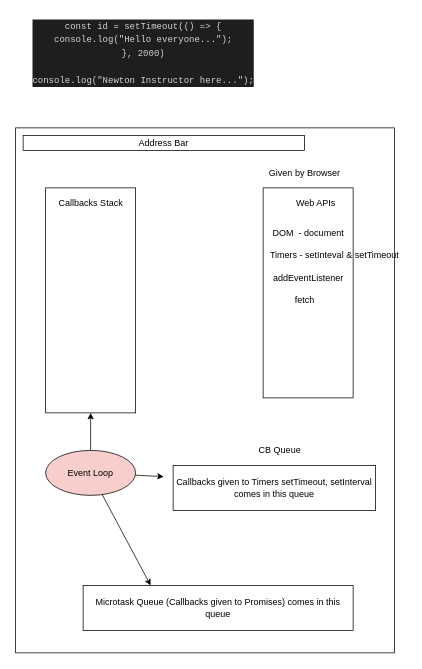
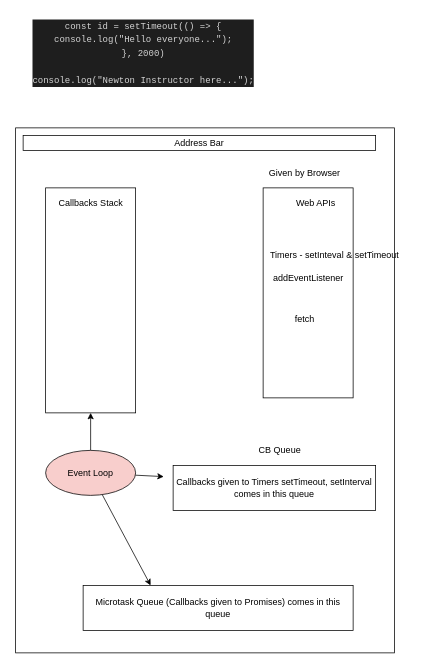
  <mxCell id="0" />
  <mxCell id="1" parent="0" />
  <mxCell id="2" value="&lt;div style=&quot;color: rgb(212 , 212 , 212) ; font-family: &amp;#34;menlo&amp;#34; , &amp;#34;monaco&amp;#34; , &amp;#34;courier new&amp;#34; , monospace&quot;&gt;() =&amp;gt; {&lt;/div&gt;&lt;div style=&quot;color: rgb(212 , 212 , 212) ; font-family: &amp;#34;menlo&amp;#34; , &amp;#34;monaco&amp;#34; , &amp;#34;courier new&amp;#34; , monospace&quot;&gt;console.log(&quot;Hello everyone...&quot;);&lt;/div&gt;&lt;div style=&quot;color: rgb(212 , 212 , 212) ; font-family: &amp;#34;menlo&amp;#34; , &amp;#34;monaco&amp;#34; , &amp;#34;courier new&amp;#34; , monospace&quot;&gt;}&lt;/div&gt;" style="text;html=1;align=center;verticalAlign=middle;resizable=0;points=[];autosize=1;strokeColor=none;fillColor=none;" parent="1" vertex="1"><mxGeometry x="240" y="610" width="250" height="50" as="geometry" /></mxCell>
  <mxCell id="3" value="" style="whiteSpace=wrap;html=1;" parent="1" vertex="1"><mxGeometry x="217.5" y="605" width="245" height="60" as="geometry" /></mxCell>
  <mxCell id="4" value="" style="whiteSpace=wrap;html=1;" parent="1" vertex="1"><mxGeometry x="30" y="230" width="470" height="340" as="geometry" /></mxCell>
  <mxCell id="5" value="" style="whiteSpace=wrap;html=1;" parent="1" vertex="1"><mxGeometry x="20" y="170" width="505" height="700" as="geometry" /></mxCell>
  <mxCell id="6" value="" style="whiteSpace=wrap;html=1;" parent="1" vertex="1"><mxGeometry x="60" y="250" width="120" height="300" as="geometry" /></mxCell>
  <mxCell id="7" value="Callbacks Stack" style="text;html=1;align=center;verticalAlign=middle;resizable=0;points=[];autosize=1;strokeColor=none;fillColor=none;" parent="1" vertex="1"><mxGeometry x="70" y="260" width="100" height="20" as="geometry" /></mxCell>
- <mxCell id="8" value="Address Bar" style="whiteSpace=wrap;html=1;" parent="1" vertex="1"><mxGeometry x="30" y="180" width="375" height="20" as="geometry" /></mxCell>
+ <mxCell id="8" value="Address Bar" style="whiteSpace=wrap;html=1;" parent="1" vertex="1"><mxGeometry x="30" y="180" width="470" height="20" as="geometry" /></mxCell>
  <mxCell id="9" value="" style="whiteSpace=wrap;html=1;" parent="1" vertex="1"><mxGeometry x="350" y="250" width="120" height="280" as="geometry" /></mxCell>
  <mxCell id="10" value="Web APIs" style="text;html=1;align=center;verticalAlign=middle;resizable=0;points=[];autosize=1;strokeColor=none;fillColor=none;" parent="1" vertex="1"><mxGeometry x="385" y="260" width="70" height="20" as="geometry" /></mxCell>
- <mxCell id="11" value="DOM&amp;nbsp; - document" style="text;html=1;align=center;verticalAlign=middle;resizable=0;points=[];autosize=1;strokeColor=none;fillColor=none;" parent="1" vertex="1"><mxGeometry x="355" y="300" width="110" height="20" as="geometry" /></mxCell>
  <mxCell id="12" value="Timers - setInteval &amp;amp; setTimeout" style="text;html=1;align=center;verticalAlign=middle;resizable=0;points=[];autosize=1;strokeColor=none;fillColor=none;" parent="1" vertex="1"><mxGeometry x="350" y="330" width="190" height="20" as="geometry" /></mxCell>
  <mxCell id="13" value="addEventListener" style="text;html=1;align=center;verticalAlign=middle;resizable=0;points=[];autosize=1;strokeColor=none;fillColor=none;" parent="1" vertex="1"><mxGeometry x="355" y="360" width="110" height="20" as="geometry" /></mxCell>
  <mxCell id="14" value="Given by Browser" style="text;html=1;align=center;verticalAlign=middle;resizable=0;points=[];autosize=1;strokeColor=none;fillColor=none;" parent="1" vertex="1"><mxGeometry x="350" y="220" width="110" height="20" as="geometry" /></mxCell>
  <mxCell id="15" value="&lt;div style=&quot;color: rgb(212 , 212 , 212) ; background-color: rgb(30 , 30 , 30) ; font-family: &amp;#34;menlo&amp;#34; , &amp;#34;monaco&amp;#34; , &amp;#34;courier new&amp;#34; , monospace ; line-height: 18px&quot;&gt;&lt;div&gt;const id = setTimeout(() =&amp;gt; {&lt;/div&gt;&lt;div&gt;    console.log(&quot;Hello everyone...&quot;);&lt;/div&gt;&lt;div&gt;}, 2000)&lt;/div&gt;&lt;br&gt;&lt;div&gt;console.log(&quot;Newton Instructor here...&quot;);&lt;/div&gt;&lt;/div&gt;" style="text;html=1;align=center;verticalAlign=middle;resizable=0;points=[];autosize=1;strokeColor=none;fillColor=none;" parent="1" vertex="1"><mxGeometry x="35" y="20" width="310" height="100" as="geometry" /></mxCell>
  <mxCell id="16" style="edgeStyle=none;html=1;entryX=0.5;entryY=1;entryDx=0;entryDy=0;" parent="1" source="19" target="6" edge="1"><mxGeometry relative="1" as="geometry" /></mxCell>
  <mxCell id="17" style="edgeStyle=none;html=1;entryX=0;entryY=0.5;entryDx=0;entryDy=0;" parent="1" source="19" target="3" edge="1"><mxGeometry relative="1" as="geometry" /></mxCell>
  <mxCell id="18" style="edgeStyle=none;html=1;entryX=0.25;entryY=0;entryDx=0;entryDy=0;" edge="1" parent="1" source="19" target="23"><mxGeometry relative="1" as="geometry" /></mxCell>
  <mxCell id="19" value="Event Loop" style="ellipse;whiteSpace=wrap;html=1;fillColor=#f8cecc;" parent="1" vertex="1"><mxGeometry x="60" y="600" width="120" height="60" as="geometry" /></mxCell>
  <mxCell id="20" value="CB Queue" style="text;html=1;align=center;verticalAlign=middle;resizable=0;points=[];autosize=1;strokeColor=none;fillColor=none;" parent="1" vertex="1"><mxGeometry x="337" y="590" width="70" height="20" as="geometry" /></mxCell>
  <mxCell id="21" value="Callbacks given to Timers setTimeout, setInterval comes in this queue" style="whiteSpace=wrap;html=1;" parent="1" vertex="1"><mxGeometry x="230" y="620" width="270" height="60" as="geometry" /></mxCell>
- <mxCell id="22" value="fetch" style="text;html=1;align=center;verticalAlign=middle;resizable=0;points=[];autosize=1;strokeColor=none;fillColor=none;" vertex="1" parent="1"><mxGeometry x="385" y="390" width="40" height="20" as="geometry" /></mxCell>
+ <mxCell id="22" value="fetch" style="text;html=1;align=center;verticalAlign=middle;resizable=0;points=[];autosize=1;strokeColor=none;fillColor=none;" vertex="1" parent="1"><mxGeometry x="385" y="415" width="40" height="20" as="geometry" /></mxCell>
  <mxCell id="23" value="Microtask Queue (Callbacks given to Promises) comes in this queue" style="whiteSpace=wrap;html=1;" vertex="1" parent="1"><mxGeometry x="110" y="780" width="360" height="60" as="geometry" /></mxCell>
